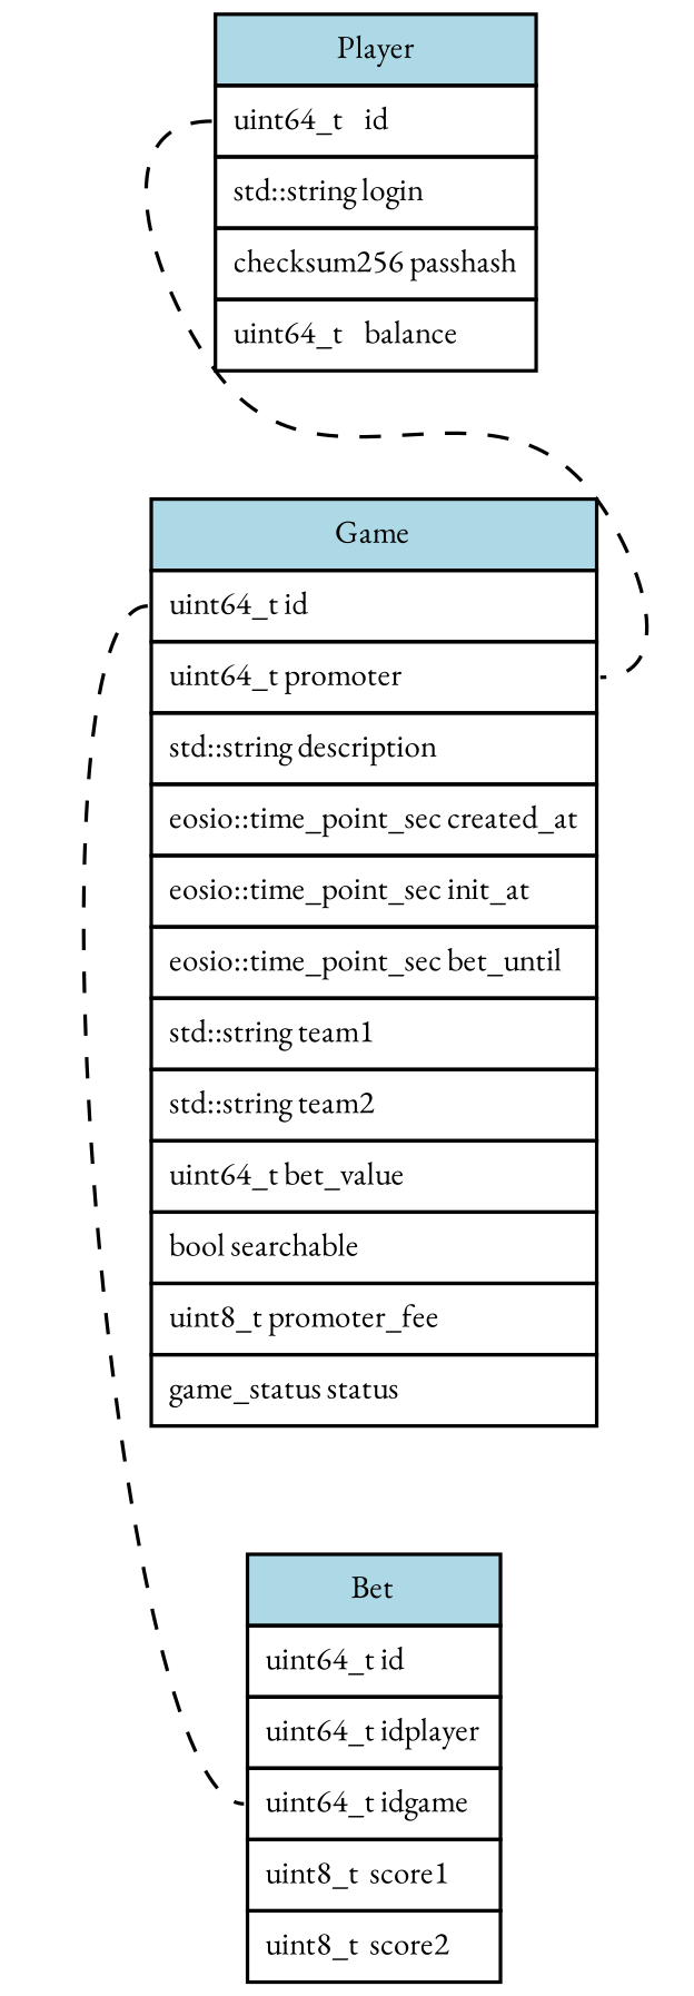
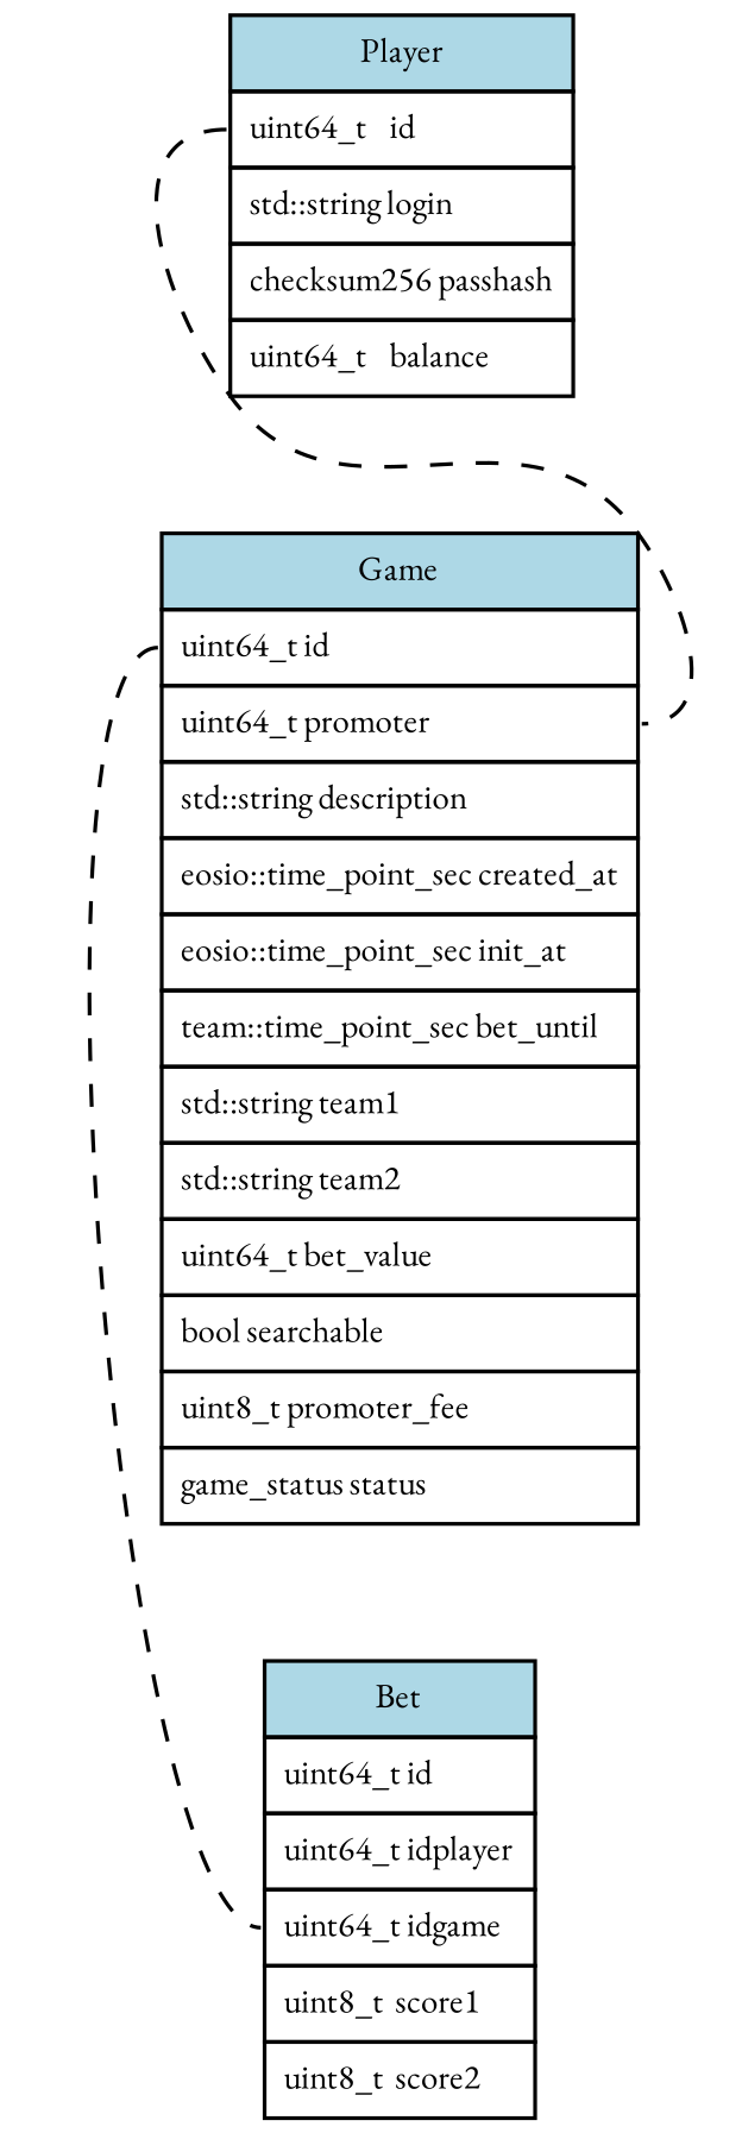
  graph {
    fontname="EB Garamond"
    rankdir=TB
    splines=true
    node [fontname="EB Garamond" fontsize=9 margin=0 shape=none]
    edge [fontname="EB Garamond" style=dashed tailport=0]
-   n1 [label=< 		<table border="0" cellborder="1" cellspacing="0" cellpadding="4"> 		<tr><td bgcolor="lightblue">Game</td></tr> 		<tr><td port="0" align="left">uint64_t id</td></tr> 		<tr><td port="1" align="left">uint64_t promoter</td></tr> 		<tr><td port="2" align="left">std::string description</td></tr> 		<tr><td port="3" align="left">eosio::time_point_sec created_at</td></tr> 		<tr><td port="4" align="left">eosio::time_point_sec init_at</td></tr> 		<tr><td port="5" align="left">eosio::time_point_sec bet_until</td></tr> 		<tr><td port="6" align="left">std::string team1</td></tr> 		<tr><td port="7" align="left">std::string team2</td></tr> 		<tr><td port="8" align="left">uint64_t bet_value</td></tr> 		<tr><td port="9" align="left">bool searchable</td></tr> 		<tr><td port="10" align="left">uint8_t promoter_fee</td></tr> 		<tr><td port="11" align="left">game_status status</td></tr>			 		</table>>]
+   n1 [label=< 		<table border="0" cellborder="1" cellspacing="0" cellpadding="4"> 		<tr><td bgcolor="lightblue">Game</td></tr> 		<tr><td port="0" align="left">uint64_t id</td></tr> 		<tr><td port="1" align="left">uint64_t promoter</td></tr> 		<tr><td port="2" align="left">std::string description</td></tr> 		<tr><td port="3" align="left">eosio::time_point_sec created_at</td></tr> 		<tr><td port="4" align="left">eosio::time_point_sec init_at</td></tr> 		<tr><td port="5" align="left">team::time_point_sec bet_until</td></tr> 		<tr><td port="6" align="left">std::string team1</td></tr> 		<tr><td port="7" align="left">std::string team2</td></tr> 		<tr><td port="8" align="left">uint64_t bet_value</td></tr> 		<tr><td port="9" align="left">bool searchable</td></tr> 		<tr><td port="10" align="left">uint8_t promoter_fee</td></tr> 		<tr><td port="11" align="left">game_status status</td></tr>			 		</table>>]
    n2 [label=< 		<table border="0" cellborder="1" cellspacing="0" cellpadding="4"> 		<tr><td bgcolor="lightblue">Bet</td></tr> 		<tr><td port="0" align="left">uint64_t id</td></tr> 		<tr><td port="1" align="left">uint64_t idplayer</td></tr> 		<tr><td port="2" align="left">uint64_t idgame</td></tr> 		<tr><td port="3" align="left">uint8_t  score1</td></tr> 		<tr><td port="4" align="left">uint8_t  score2</td></tr> 		</table>>]
    n3 [label=< 		<table border="0" cellborder="1" cellspacing="0" cellpadding="4"> 		<tr><td bgcolor="lightblue">Player</td></tr> 		<tr><td port="0" align="left">uint64_t    id</td></tr> 		<tr><td port="1" align="left">std::string login</td></tr> 		<tr><td port="2" align="left">checksum256 passhash</td></tr> 		<tr><td port="3" align="left">uint64_t    balance</td></tr> 		</table>>]
    n1 -- n2 [headport=2]
    n3 -- n1 [headport=1]
  }
